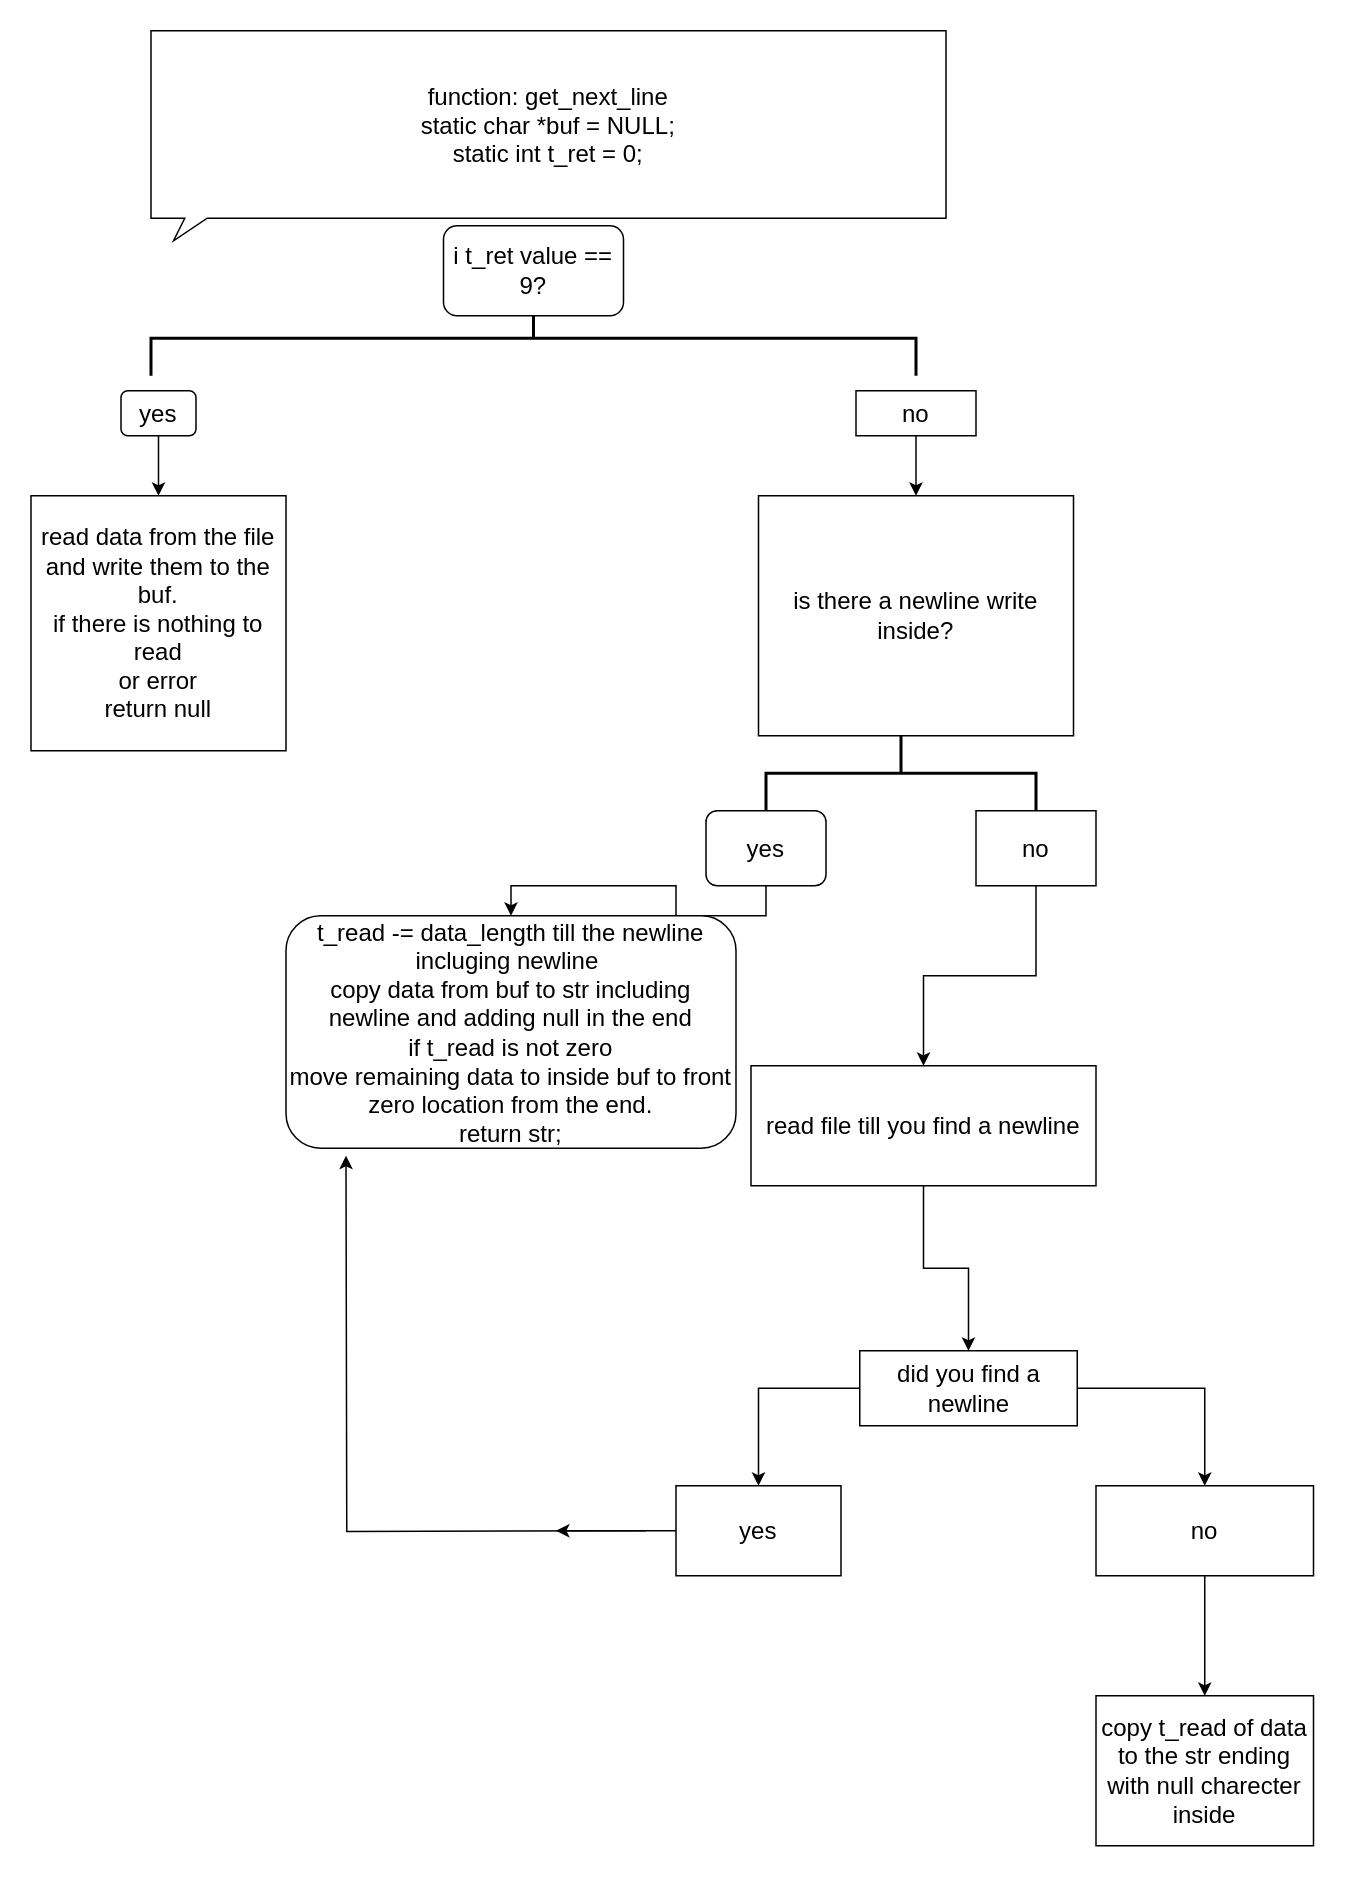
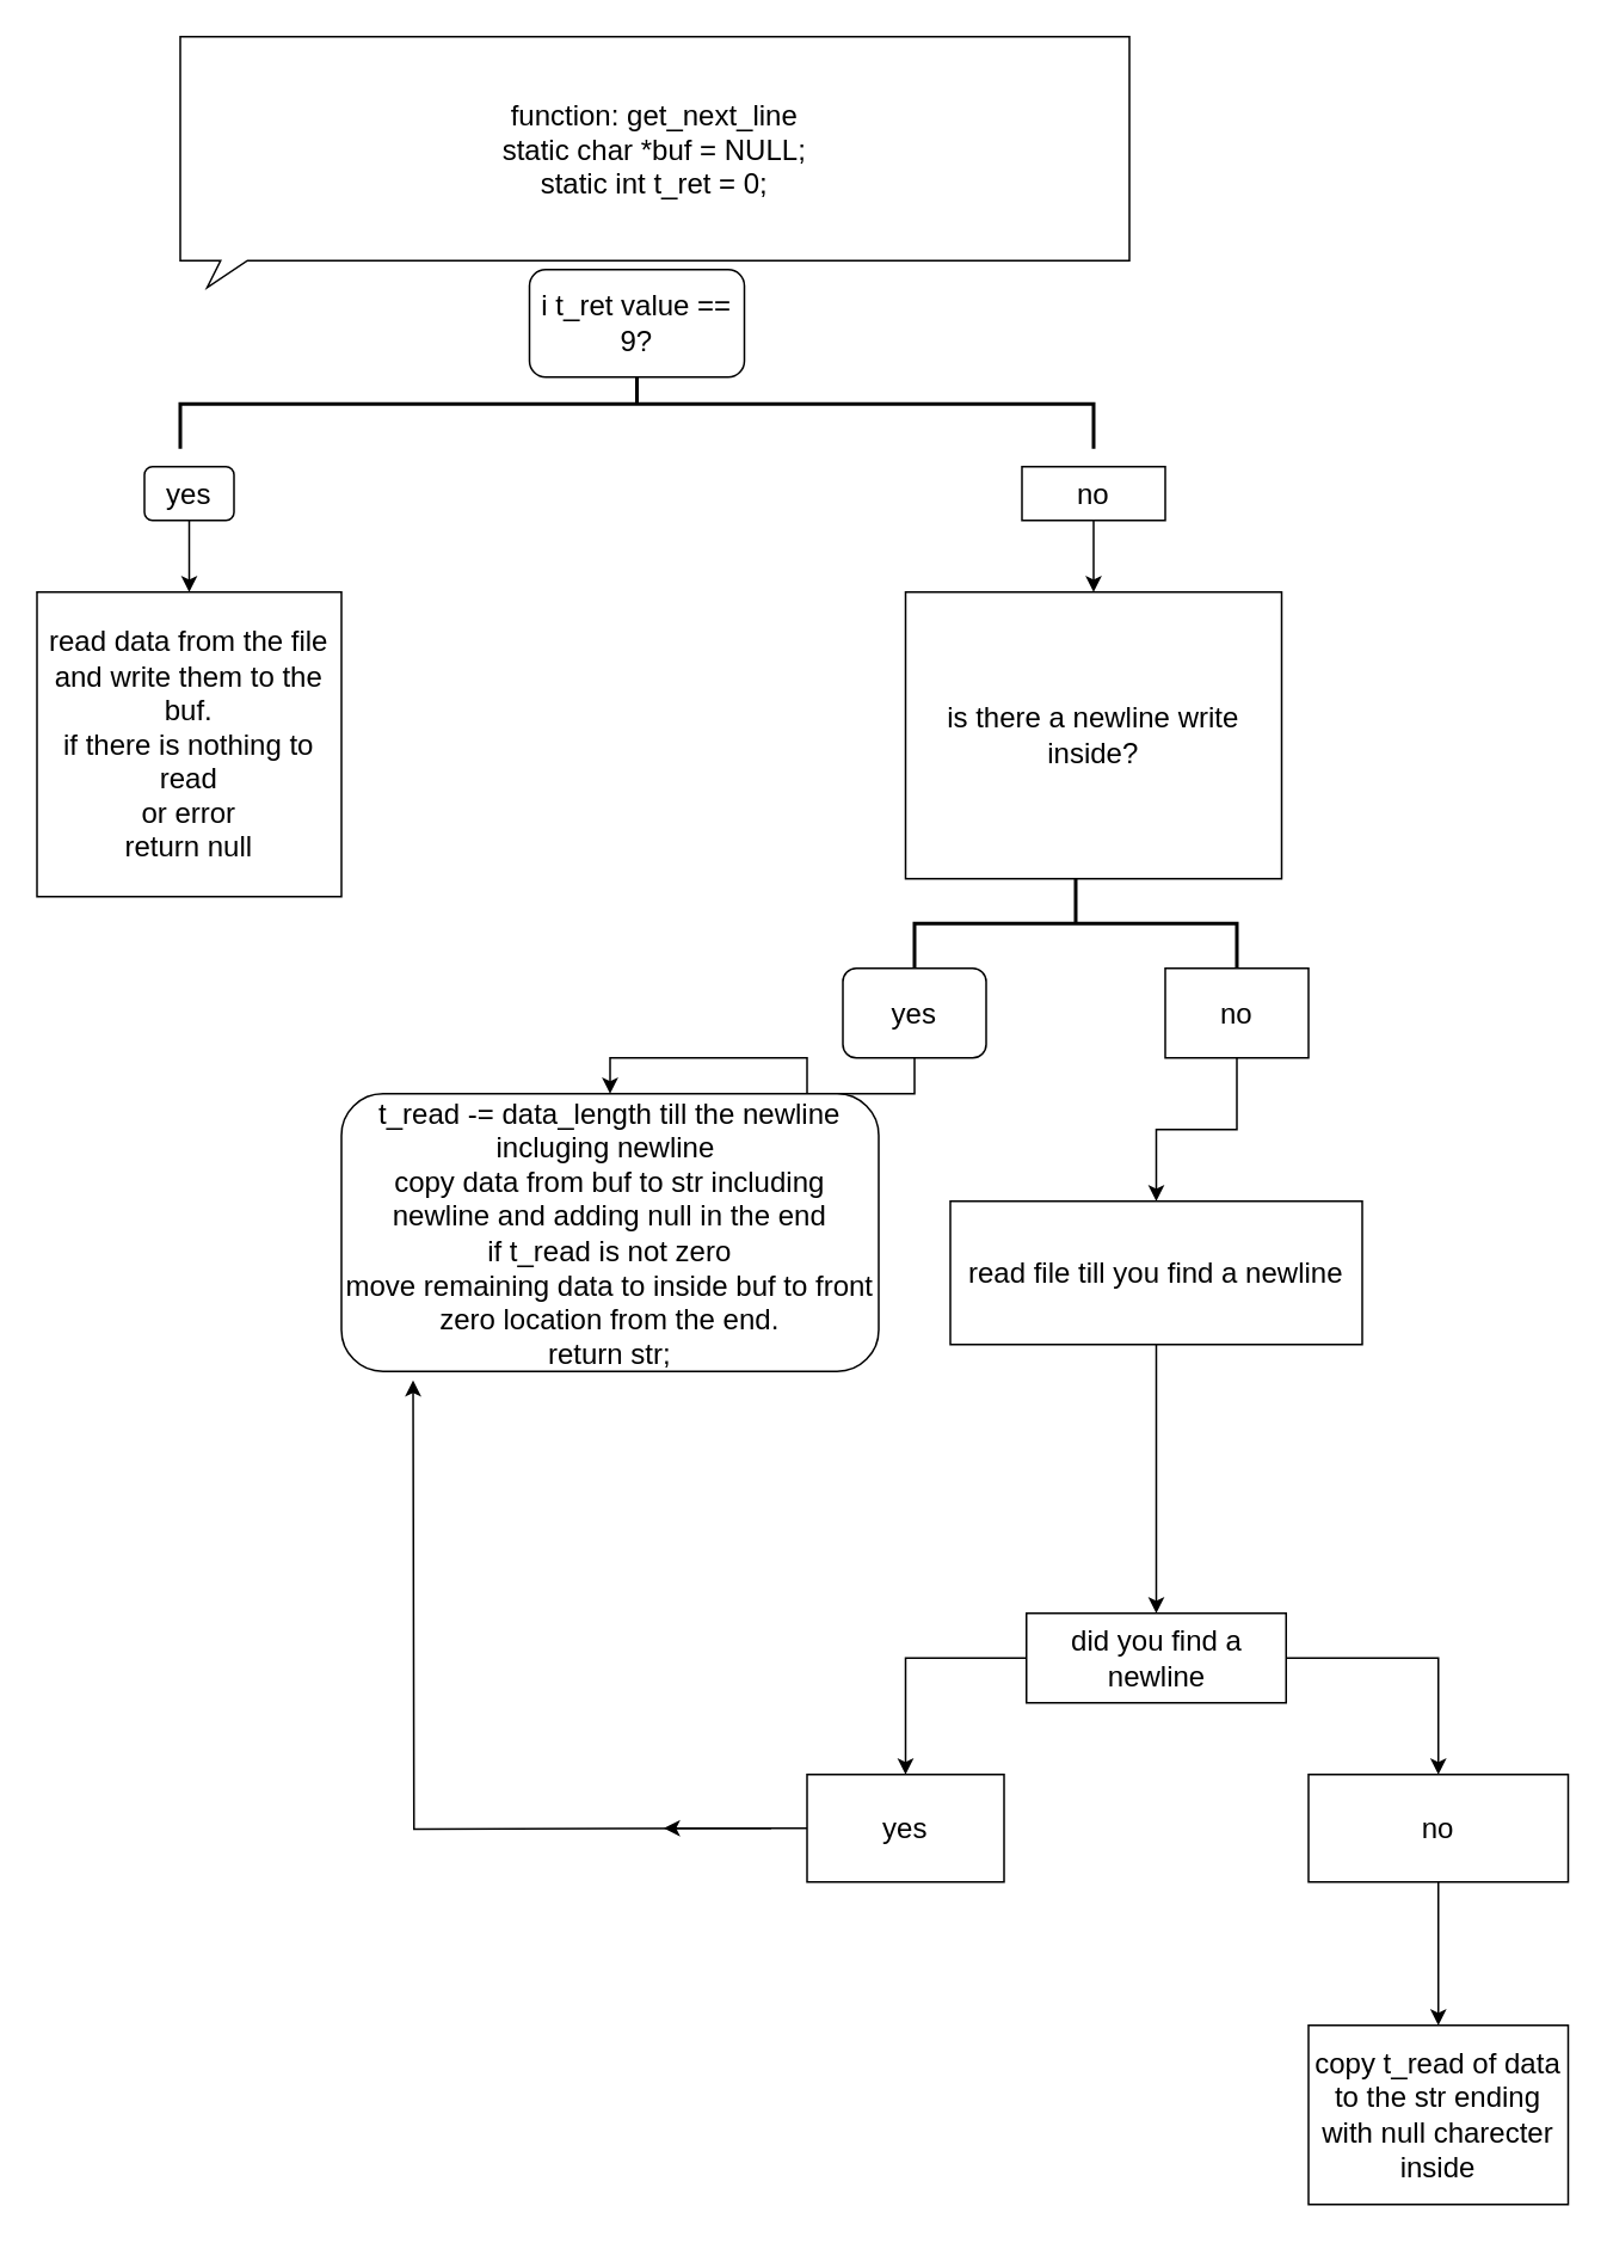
  <mxCell id="0" />
  <mxCell id="1" parent="0" />
  <mxCell id="2" value="" style="strokeWidth=2;html=1;shape=mxgraph.flowchart.annotation_2;align=left;labelPosition=right;pointerEvents=1;direction=south;" vertex="1" parent="1"><mxGeometry x="100" y="200" width="510" height="50" as="geometry" /></mxCell>
  <mxCell id="3" value="function: get_next_line&lt;br&gt;static char *buf = NULL;&lt;br&gt;static int t_ret = 0;&lt;br&gt;" style="whiteSpace=wrap;html=1;shape=mxgraph.basic.rectCallout;dx=30;dy=15;boundedLbl=1;fontSize=16;" vertex="1" parent="1"><mxGeometry x="100" y="20" width="530" height="140" as="geometry" /></mxCell>
  <mxCell id="4" value="i t_ret value == 9?" style="rounded=1;whiteSpace=wrap;html=1;fontSize=16;" vertex="1" parent="1"><mxGeometry x="295" y="150" width="120" height="60" as="geometry" /></mxCell>
  <mxCell id="5" style="edgeStyle=orthogonalEdgeStyle;rounded=0;orthogonalLoop=1;jettySize=auto;html=1;exitX=0.5;exitY=1;exitDx=0;exitDy=0;fontSize=16;" edge="1" parent="1" source="4" target="4"><mxGeometry relative="1" as="geometry" /></mxCell>
  <mxCell id="6" value="" style="edgeStyle=orthogonalEdgeStyle;rounded=0;orthogonalLoop=1;jettySize=auto;html=1;fontSize=16;" edge="1" parent="1" source="7" target="10"><mxGeometry relative="1" as="geometry"><mxPoint x="105" y="350" as="targetPoint" /></mxGeometry></mxCell>
  <mxCell id="7" value="yes" style="rounded=1;whiteSpace=wrap;html=1;fontSize=16;" vertex="1" parent="1"><mxGeometry x="80" y="260" width="50" height="30" as="geometry" /></mxCell>
  <mxCell id="8" value="" style="edgeStyle=orthogonalEdgeStyle;rounded=0;orthogonalLoop=1;jettySize=auto;html=1;fontSize=16;" edge="1" parent="1" source="9" target="11"><mxGeometry relative="1" as="geometry" /></mxCell>
  <mxCell id="9" value="no" style="rounded=0;whiteSpace=wrap;html=1;fontSize=16;" vertex="1" parent="1"><mxGeometry x="570" y="260" width="80" height="30" as="geometry" /></mxCell>
  <mxCell id="10" value="read data from the file and write them to the buf.&lt;br&gt;if there is nothing to read&lt;br&gt;or error&lt;br&gt;return null" style="whiteSpace=wrap;html=1;aspect=fixed;fontSize=16;" vertex="1" parent="1"><mxGeometry x="20" y="330" width="170" height="170" as="geometry" /></mxCell>
  <mxCell id="11" value="is there a newline write inside?" style="rounded=0;whiteSpace=wrap;html=1;fontSize=16;" vertex="1" parent="1"><mxGeometry x="505" y="330" width="210" height="160" as="geometry" /></mxCell>
  <mxCell id="12" value="" style="strokeWidth=2;html=1;shape=mxgraph.flowchart.annotation_2;align=left;labelPosition=right;pointerEvents=1;fontSize=16;direction=south;" vertex="1" parent="1"><mxGeometry x="510" y="490" width="180" height="50" as="geometry" /></mxCell>
  <mxCell id="13" value="" style="edgeStyle=orthogonalEdgeStyle;rounded=0;orthogonalLoop=1;jettySize=auto;html=1;fontSize=16;" edge="1" parent="1" source="14" target="17"><mxGeometry relative="1" as="geometry" /></mxCell>
  <mxCell id="14" value="yes" style="rounded=1;whiteSpace=wrap;html=1;fontSize=16;" vertex="1" parent="1"><mxGeometry x="470" y="540" width="80" height="50" as="geometry" /></mxCell>
  <mxCell id="15" value="" style="edgeStyle=orthogonalEdgeStyle;rounded=0;orthogonalLoop=1;jettySize=auto;html=1;fontSize=16;" edge="1" parent="1" source="16" target="19"><mxGeometry relative="1" as="geometry" /></mxCell>
  <mxCell id="16" value="no" style="rounded=0;whiteSpace=wrap;html=1;fontSize=16;" vertex="1" parent="1"><mxGeometry x="650" y="540" width="80" height="50" as="geometry" /></mxCell>
  <mxCell id="17" value="t_read -= data_length till the newline incluging newline&amp;nbsp;&lt;br&gt;copy data from buf to str including newline and adding null in the end&lt;br&gt;if t_read is not zero&lt;br&gt;move remaining data to inside buf to front zero location from the end.&lt;br&gt;return str;" style="whiteSpace=wrap;html=1;fontSize=16;rounded=1;" vertex="1" parent="1"><mxGeometry x="190" y="610" width="300" height="155" as="geometry" /></mxCell>
  <mxCell id="18" value="" style="edgeStyle=orthogonalEdgeStyle;rounded=0;orthogonalLoop=1;jettySize=auto;html=1;fontSize=16;" edge="1" parent="1" source="19" target="22"><mxGeometry relative="1" as="geometry" /></mxCell>
- <mxCell id="19" value="read file till you find a newline&lt;br&gt;" style="rounded=0;whiteSpace=wrap;html=1;fontSize=16;" vertex="1" parent="1"><mxGeometry x="500" y="710" width="230" height="80" as="geometry" /></mxCell>
+ <mxCell id="19" value="read file till you find a newline&lt;br&gt;" style="rounded=0;whiteSpace=wrap;html=1;fontSize=16;" vertex="1" parent="1"><mxGeometry x="530" y="670" width="230" height="80" as="geometry" /></mxCell>
  <mxCell id="20" value="" style="edgeStyle=orthogonalEdgeStyle;rounded=0;orthogonalLoop=1;jettySize=auto;html=1;fontSize=16;" edge="1" parent="1" source="22" target="24"><mxGeometry relative="1" as="geometry" /></mxCell>
  <mxCell id="21" value="" style="edgeStyle=orthogonalEdgeStyle;rounded=0;orthogonalLoop=1;jettySize=auto;html=1;fontSize=16;" edge="1" parent="1" source="22" target="26"><mxGeometry relative="1" as="geometry" /></mxCell>
  <mxCell id="22" value="did you find a newline" style="whiteSpace=wrap;html=1;fontSize=16;rounded=0;" vertex="1" parent="1"><mxGeometry x="572.5" y="900" width="145" height="50" as="geometry" /></mxCell>
  <mxCell id="23" value="" style="edgeStyle=orthogonalEdgeStyle;rounded=0;orthogonalLoop=1;jettySize=auto;html=1;fontSize=16;" edge="1" parent="1" source="24"><mxGeometry relative="1" as="geometry"><mxPoint x="370" y="1020" as="targetPoint" /></mxGeometry></mxCell>
  <mxCell id="24" value="yes" style="whiteSpace=wrap;html=1;fontSize=16;rounded=0;" vertex="1" parent="1"><mxGeometry x="450" y="990" width="110" height="60" as="geometry" /></mxCell>
  <mxCell id="25" value="" style="edgeStyle=orthogonalEdgeStyle;rounded=0;orthogonalLoop=1;jettySize=auto;html=1;fontSize=16;" edge="1" parent="1" source="26" target="28"><mxGeometry relative="1" as="geometry" /></mxCell>
  <mxCell id="26" value="no" style="whiteSpace=wrap;html=1;fontSize=16;rounded=0;" vertex="1" parent="1"><mxGeometry x="730" y="990" width="145" height="60" as="geometry" /></mxCell>
  <mxCell id="27" style="edgeStyle=orthogonalEdgeStyle;rounded=0;orthogonalLoop=1;jettySize=auto;html=1;fontSize=16;" edge="1" parent="1"><mxGeometry relative="1" as="geometry"><mxPoint x="230" y="770" as="targetPoint" /><mxPoint x="430" y="1020" as="sourcePoint" /></mxGeometry></mxCell>
  <mxCell id="28" value="copy t_read of data to the str ending with null charecter inside&lt;br&gt;" style="whiteSpace=wrap;html=1;fontSize=16;rounded=0;" vertex="1" parent="1"><mxGeometry x="730" y="1130" width="145" height="100" as="geometry" /></mxCell>
